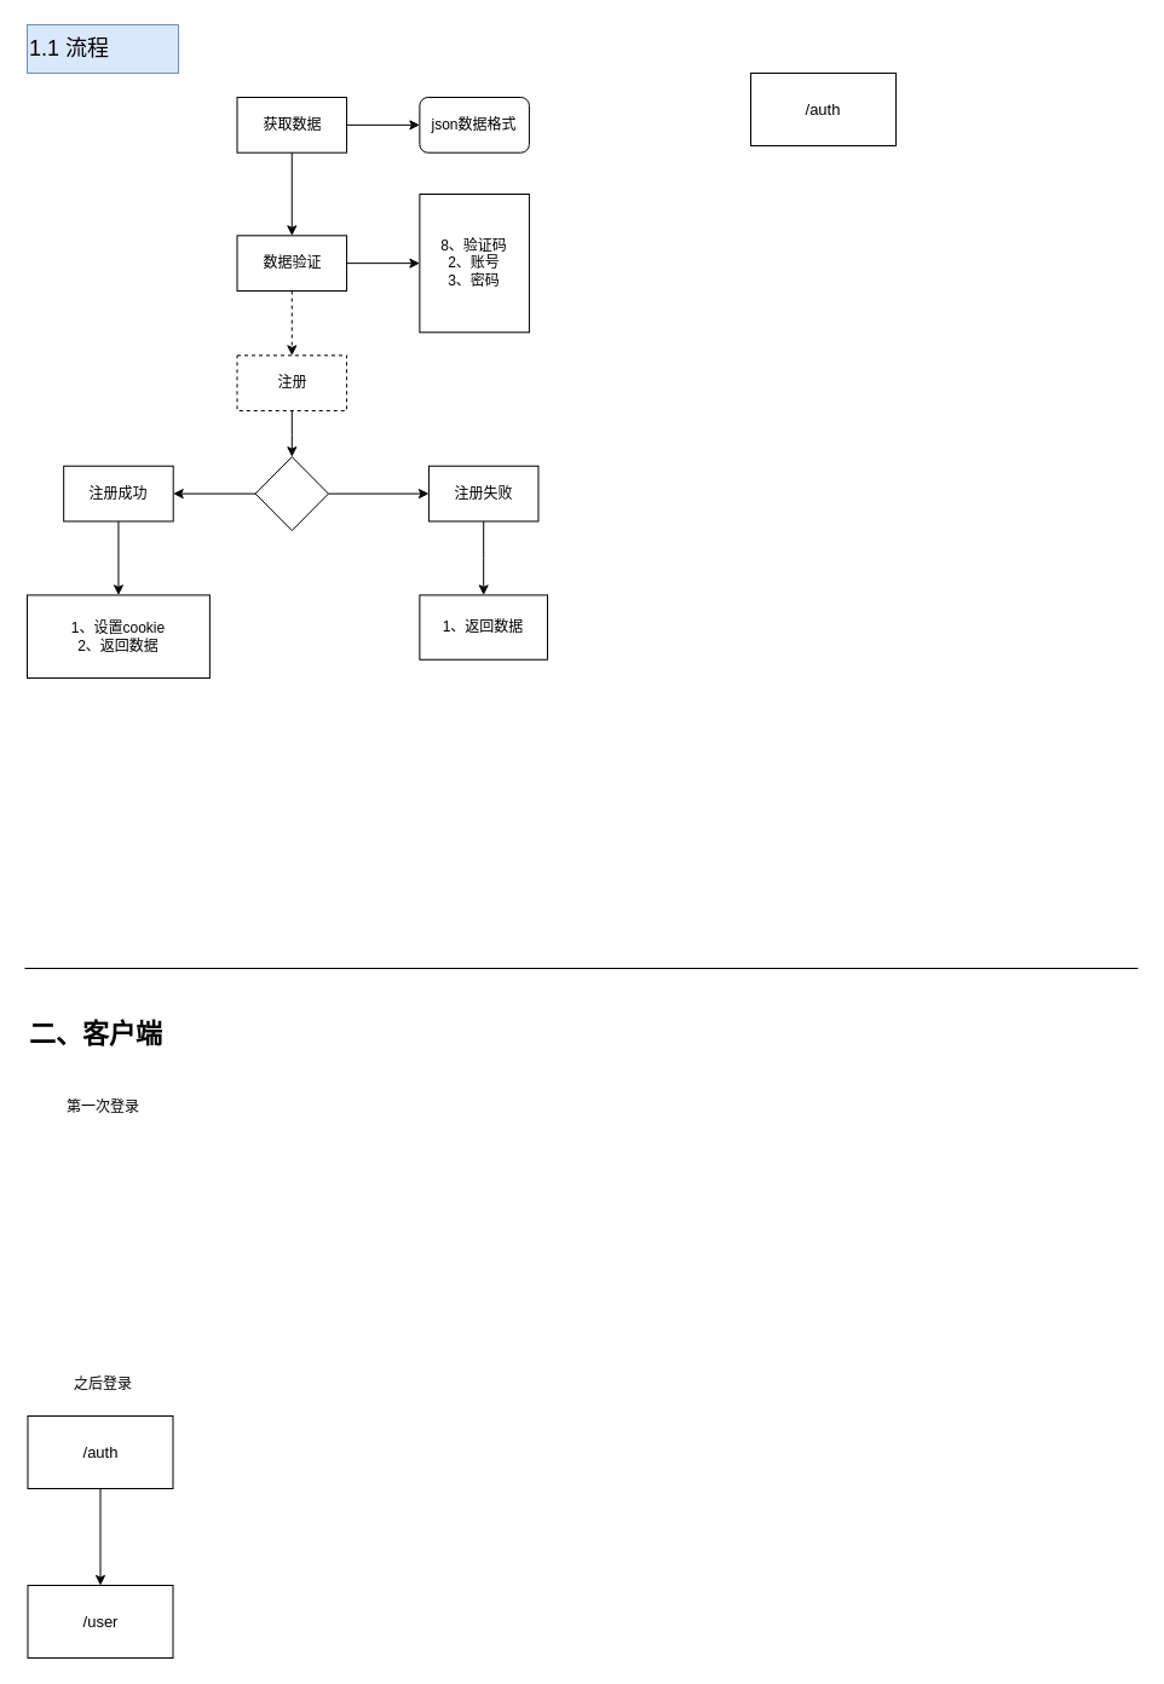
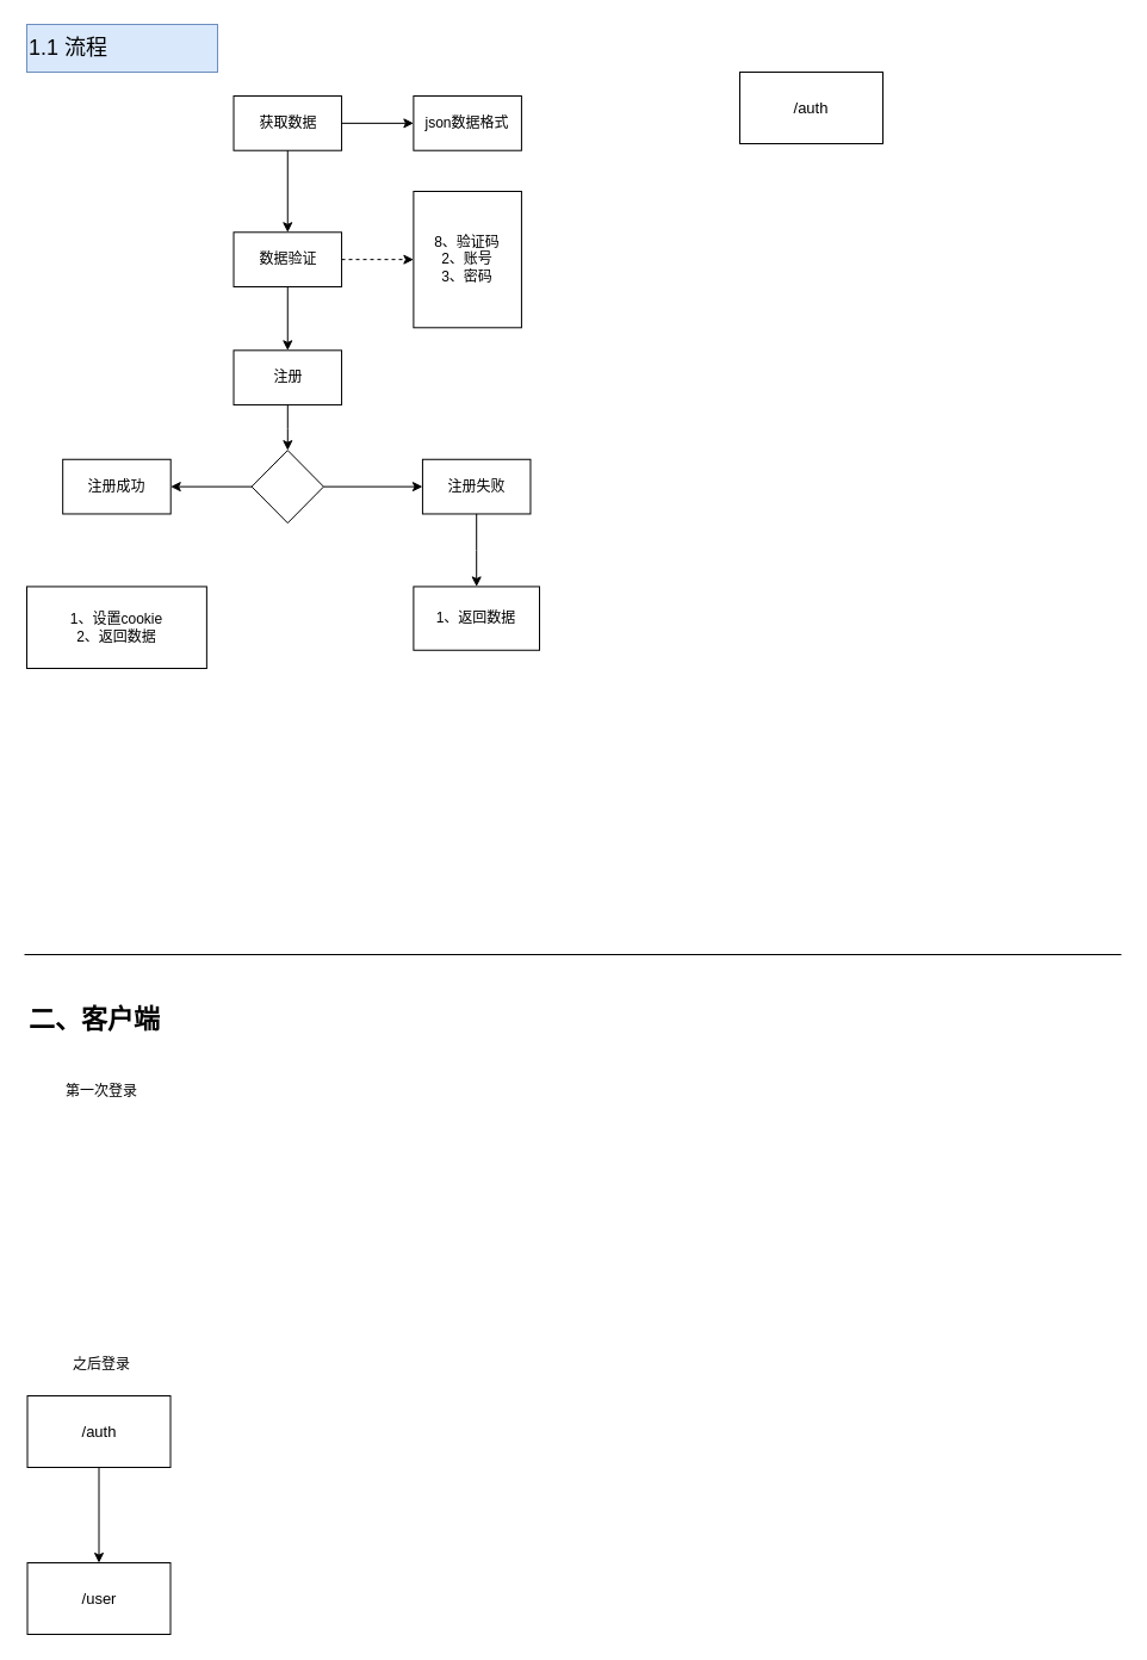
  <mxCell id="0" />
  <mxCell id="1" parent="0" />
  <mxCell id="2" value="" style="endArrow=none;html=1;fontSize=22;" edge="1" parent="1"><mxGeometry width="50" height="50" relative="1" as="geometry"><mxPoint x="20" y="800" as="sourcePoint" /><mxPoint x="940" y="800" as="targetPoint" /></mxGeometry></mxCell>
  <mxCell id="3" value="" style="group" vertex="1" connectable="0" parent="1"><mxGeometry x="22" y="80" width="430" height="480" as="geometry" /></mxCell>
  <mxCell id="4" value="获取数据" style="rounded=0;whiteSpace=wrap;html=1;fontSize=12;" vertex="1" parent="3"><mxGeometry x="173.509" width="90.526" height="45.714" as="geometry" /></mxCell>
- <mxCell id="5" value="json数据格式" style="whiteSpace=wrap;html=1;fontSize=12;rounded=1;" vertex="1" parent="3"><mxGeometry x="324.386" width="90.526" height="45.714" as="geometry" /></mxCell>
+ <mxCell id="5" value="json数据格式" style="rounded=0;whiteSpace=wrap;html=1;fontSize=12;" vertex="1" parent="3"><mxGeometry x="324.386" width="90.526" height="45.714" as="geometry" /></mxCell>
  <mxCell id="6" value="" style="edgeStyle=orthogonalEdgeStyle;rounded=0;orthogonalLoop=1;jettySize=auto;html=1;fontSize=12;" edge="1" parent="3" source="4" target="5"><mxGeometry relative="1" as="geometry" /></mxCell>
  <mxCell id="7" value="数据验证" style="rounded=0;whiteSpace=wrap;html=1;fontSize=12;" vertex="1" parent="3"><mxGeometry x="173.509" y="114.286" width="90.526" height="45.714" as="geometry" /></mxCell>
  <mxCell id="8" value="" style="edgeStyle=orthogonalEdgeStyle;rounded=0;orthogonalLoop=1;jettySize=auto;html=1;fontSize=12;" edge="1" parent="3" source="4" target="7"><mxGeometry relative="1" as="geometry" /></mxCell>
  <mxCell id="9" value="8、验证码&lt;br style=&quot;font-size: 12px;&quot;&gt;2、账号&lt;br style=&quot;font-size: 12px;&quot;&gt;3、密码&lt;br style=&quot;font-size: 12px;&quot;&gt;" style="rounded=0;whiteSpace=wrap;html=1;fontSize=12;" vertex="1" parent="3"><mxGeometry x="324.386" y="80" width="90.526" height="114.286" as="geometry" /></mxCell>
- <mxCell id="10" value="" style="edgeStyle=orthogonalEdgeStyle;rounded=0;orthogonalLoop=1;jettySize=auto;html=1;fontSize=12;" edge="1" parent="3" source="7" target="9"><mxGeometry relative="1" as="geometry" /></mxCell>
+ <mxCell id="10" value="" style="edgeStyle=orthogonalEdgeStyle;rounded=0;orthogonalLoop=1;jettySize=auto;html=1;fontSize=12;dashed=1;" edge="1" parent="3" source="7" target="9"><mxGeometry relative="1" as="geometry" /></mxCell>
  <mxCell id="11" value="注册失败" style="rounded=0;whiteSpace=wrap;html=1;fontSize=12;" vertex="1" parent="3"><mxGeometry x="331.93" y="304.762" width="90.526" height="45.714" as="geometry" /></mxCell>
  <mxCell id="12" value="1、返回数据" style="rounded=0;whiteSpace=wrap;html=1;fontSize=12;" vertex="1" parent="3"><mxGeometry x="324.386" y="411.429" width="105.614" height="53.333" as="geometry" /></mxCell>
  <mxCell id="13" value="" style="edgeStyle=orthogonalEdgeStyle;rounded=0;orthogonalLoop=1;jettySize=auto;html=1;fontSize=12;" edge="1" parent="3" source="11" target="12"><mxGeometry relative="1" as="geometry" /></mxCell>
- <mxCell id="14" value="注册" style="rounded=0;whiteSpace=wrap;html=1;fontSize=12;dashed=1;" vertex="1" parent="3"><mxGeometry x="173.509" y="213.333" width="90.526" height="45.714" as="geometry" /></mxCell>
- <mxCell id="15" value="" style="edgeStyle=orthogonalEdgeStyle;rounded=0;orthogonalLoop=1;jettySize=auto;html=1;fontSize=12;dashed=1;" edge="1" parent="3" source="7" target="14"><mxGeometry relative="1" as="geometry" /></mxCell>
+ <mxCell id="14" value="注册" style="rounded=0;whiteSpace=wrap;html=1;fontSize=12;" vertex="1" parent="3"><mxGeometry x="173.509" y="213.333" width="90.526" height="45.714" as="geometry" /></mxCell>
+ <mxCell id="15" value="" style="edgeStyle=orthogonalEdgeStyle;rounded=0;orthogonalLoop=1;jettySize=auto;html=1;fontSize=12;" edge="1" parent="3" source="7" target="14"><mxGeometry relative="1" as="geometry" /></mxCell>
  <mxCell id="16" style="edgeStyle=orthogonalEdgeStyle;rounded=0;orthogonalLoop=1;jettySize=auto;html=1;entryX=0;entryY=0.5;entryDx=0;entryDy=0;fontSize=12;" edge="1" parent="3" source="17" target="11"><mxGeometry relative="1" as="geometry" /></mxCell>
  <mxCell id="17" value="" style="rhombus;whiteSpace=wrap;html=1;fontSize=12;" vertex="1" parent="3"><mxGeometry x="188.596" y="297.143" width="60.351" height="60.952" as="geometry" /></mxCell>
  <mxCell id="18" style="edgeStyle=orthogonalEdgeStyle;rounded=0;orthogonalLoop=1;jettySize=auto;html=1;fontSize=12;" edge="1" parent="3" source="14" target="17"><mxGeometry relative="1" as="geometry" /></mxCell>
  <mxCell id="19" value="注册成功" style="rounded=0;whiteSpace=wrap;html=1;fontSize=12;" vertex="1" parent="3"><mxGeometry x="30.175" y="304.762" width="90.526" height="45.714" as="geometry" /></mxCell>
  <mxCell id="20" style="edgeStyle=orthogonalEdgeStyle;rounded=0;orthogonalLoop=1;jettySize=auto;html=1;entryX=1;entryY=0.5;entryDx=0;entryDy=0;fontSize=12;" edge="1" parent="3" source="17" target="19"><mxGeometry relative="1" as="geometry" /></mxCell>
  <mxCell id="21" value="1、设置cookie&lt;br style=&quot;font-size: 12px;&quot;&gt;2、返回数据&lt;br style=&quot;font-size: 12px;&quot;&gt;" style="rounded=0;whiteSpace=wrap;html=1;fontSize=12;" vertex="1" parent="3"><mxGeometry y="411.429" width="150.877" height="68.571" as="geometry" /></mxCell>
- <mxCell id="22" value="" style="edgeStyle=orthogonalEdgeStyle;rounded=0;orthogonalLoop=1;jettySize=auto;html=1;fontSize=12;" edge="1" parent="3" source="19" target="21"><mxGeometry relative="1" as="geometry" /></mxCell>
- <mxCell id="23" value="1.1 流程" style="text;html=1;strokeColor=#6c8ebf;fillColor=#dae8fc;align=left;verticalAlign=middle;whiteSpace=wrap;rounded=0;fontSize=18;" vertex="1" parent="1"><mxGeometry x="22" y="20" width="125" height="40" as="geometry" /></mxCell>
+ <mxCell id="23" value="1.1 流程" style="text;html=1;strokeColor=#6c8ebf;fillColor=#dae8fc;align=left;verticalAlign=middle;whiteSpace=wrap;rounded=0;fontSize=18;" vertex="1" parent="1"><mxGeometry x="22" y="20" width="160" height="40" as="geometry" /></mxCell>
  <mxCell id="24" value="/auth" style="rounded=0;whiteSpace=wrap;html=1;fontSize=13;align=center;" vertex="1" parent="1"><mxGeometry x="620" y="60" width="120" height="60" as="geometry" /></mxCell>
  <mxCell id="25" value="" style="edgeStyle=orthogonalEdgeStyle;rounded=0;orthogonalLoop=1;jettySize=auto;html=1;fontSize=13;" edge="1" parent="1" source="26" target="27"><mxGeometry relative="1" as="geometry" /></mxCell>
  <mxCell id="26" value="/auth" style="rounded=0;whiteSpace=wrap;html=1;fontSize=13;align=center;" vertex="1" parent="1"><mxGeometry x="22.5" y="1170" width="120" height="60" as="geometry" /></mxCell>
  <mxCell id="27" value="/user" style="rounded=0;whiteSpace=wrap;html=1;fontSize=13;align=center;" vertex="1" parent="1"><mxGeometry x="22.5" y="1310" width="120" height="60" as="geometry" /></mxCell>
  <mxCell id="28" value="二、客户端" style="text;html=1;strokeColor=none;fillColor=none;align=left;verticalAlign=middle;whiteSpace=wrap;rounded=0;fontSize=22;fontStyle=1" vertex="1" parent="1"><mxGeometry x="22" y="840" width="160" height="30" as="geometry" /></mxCell>
  <mxCell id="29" value="第一次登录" style="text;html=1;strokeColor=none;fillColor=none;align=center;verticalAlign=middle;whiteSpace=wrap;rounded=0;" vertex="1" parent="1"><mxGeometry x="20" y="900" width="130" height="30" as="geometry" /></mxCell>
  <mxCell id="30" value="之后登录" style="text;html=1;strokeColor=none;fillColor=none;align=center;verticalAlign=middle;whiteSpace=wrap;rounded=0;" vertex="1" parent="1"><mxGeometry x="20" y="1129" width="130" height="30" as="geometry" /></mxCell>
